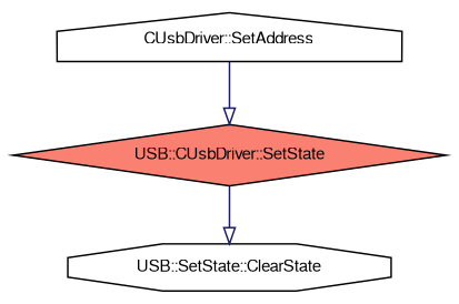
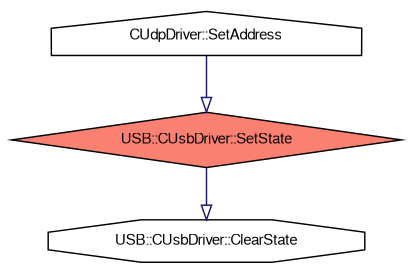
  digraph {
    rankdir=TB
    node [color=black fillcolor=white fontname=FreeSans fontsize=10 style=filled]
    edge [arrowhead=onormal color=midnightblue fontname=FreeSans fontsize=10 labelfontname=FreeSans labelfontsize=10 style=solid]
-   n1 [fontcolor=black height=0.2 label="CUsbDriver::SetAddress" shape=house width=0.4]
+   n1 [fontcolor=black height=0.2 label="CUdpDriver::SetAddress" shape=house width=0.4]
    n2 [fillcolor=salmon height=0.2 label="USB::CUsbDriver::SetState" shape=diamond width=0.4]
-   n3 [height=0.2 label="USB::SetState::ClearState" shape=octagon width=0.4]
+   n3 [height=0.2 label="USB::CUsbDriver::ClearState" shape=octagon width=0.4]
    n1 -> n2
    n2 -> n3
  }
